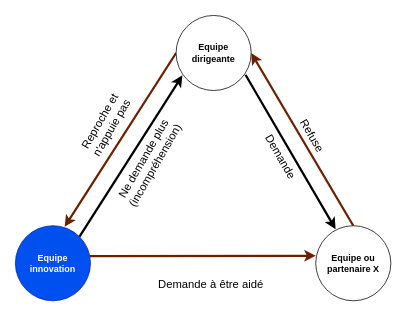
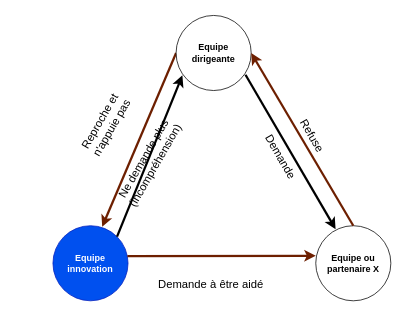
  <mxCell id="0" />
  <mxCell id="1" parent="0" />
  <mxCell id="2" value="" style="endArrow=none;html=1;rounded=0;strokeWidth=3;entryX=0;entryY=0.5;entryDx=0;entryDy=0;exitX=0.656;exitY=0.014;exitDx=0;exitDy=0;exitPerimeter=0;startArrow=classic;startFill=1;endFill=0;fillColor=#a0522d;strokeColor=#6D1F00;" parent="1" source="4" target="3" edge="1"><mxGeometry width="50" height="50" relative="1" as="geometry"><mxPoint x="-60" y="320" as="sourcePoint" /><mxPoint x="-60" y="80" as="targetPoint" /></mxGeometry></mxCell>
  <mxCell id="3" value="&lt;b&gt;Equipe&lt;br&gt;dirigeante&lt;br&gt;&lt;/b&gt;" style="ellipse;whiteSpace=wrap;html=1;aspect=fixed;" parent="1" vertex="1"><mxGeometry x="234" y="20" width="100" height="100" as="geometry" /></mxCell>
- <mxCell id="4" value="&lt;b&gt;Equipe&lt;br&gt;innovation&lt;/b&gt;" style="ellipse;whiteSpace=wrap;html=1;aspect=fixed;fillColor=#0050ef;fontColor=#ffffff;strokeColor=#001DBC;" parent="1" vertex="1"><mxGeometry x="20" y="300" width="100" height="100" as="geometry" /></mxCell>
+ <mxCell id="4" value="&lt;b&gt;Equipe&lt;br&gt;innovation&lt;/b&gt;" style="ellipse;whiteSpace=wrap;html=1;aspect=fixed;fillColor=#0050ef;fontColor=#ffffff;strokeColor=#001DBC;" parent="1" vertex="1"><mxGeometry x="70" y="300" width="100" height="100" as="geometry" /></mxCell>
  <mxCell id="5" value="&lt;b&gt;Equipe ou partenaire X&lt;/b&gt;" style="ellipse;whiteSpace=wrap;html=1;aspect=fixed;" parent="1" vertex="1"><mxGeometry x="420" y="300" width="100" height="100" as="geometry" /></mxCell>
  <mxCell id="6" value="" style="endArrow=none;html=1;rounded=0;strokeWidth=3;entryX=1;entryY=0;entryDx=0;entryDy=0;exitX=0.084;exitY=0.798;exitDx=0;exitDy=0;startArrow=classic;startFill=1;endFill=0;exitPerimeter=0;" parent="1" source="3" target="4" edge="1"><mxGeometry width="50" height="50" relative="1" as="geometry"><mxPoint x="200" y="340" as="sourcePoint" /><mxPoint x="304" y="230" as="targetPoint" /></mxGeometry></mxCell>
  <mxCell id="7" value="" style="endArrow=classic;html=1;rounded=0;strokeWidth=3;exitX=0.992;exitY=0.406;exitDx=0;exitDy=0;exitPerimeter=0;fontSize=15;fillColor=#a0522d;strokeColor=#6D1F00;" parent="1" source="4" edge="1"><mxGeometry width="50" height="50" relative="1" as="geometry"><mxPoint x="200" y="420" as="sourcePoint" /><mxPoint x="420" y="340" as="targetPoint" /></mxGeometry></mxCell>
  <mxCell id="8" value="Demande à être aidé" style="text;html=1;strokeColor=none;fillColor=none;align=center;verticalAlign=middle;whiteSpace=wrap;rounded=0;fontSize=15;" parent="1" vertex="1"><mxGeometry x="196" y="363" width="169" height="30" as="geometry" /></mxCell>
  <mxCell id="9" value="" style="endArrow=none;html=1;rounded=0;strokeWidth=3;entryX=0.5;entryY=0;entryDx=0;entryDy=0;exitX=1;exitY=0.5;exitDx=0;exitDy=0;startArrow=classic;startFill=1;endFill=0;fillColor=#a0522d;strokeColor=#6D1F00;" parent="1" source="3" target="5" edge="1"><mxGeometry width="50" height="50" relative="1" as="geometry"><mxPoint x="95.6" y="311.4" as="sourcePoint" /><mxPoint x="246" y="99.4" as="targetPoint" /></mxGeometry></mxCell>
  <mxCell id="10" value="" style="endArrow=none;html=1;rounded=0;strokeWidth=3;entryX=0.924;entryY=0.79;entryDx=0;entryDy=0;exitX=0.264;exitY=0.046;exitDx=0;exitDy=0;exitPerimeter=0;endFill=0;startArrow=classic;startFill=1;entryPerimeter=0;" parent="1" source="5" target="3" edge="1"><mxGeometry width="50" height="50" relative="1" as="geometry"><mxPoint x="258.645" y="115.355" as="sourcePoint" /><mxPoint x="115.355" y="324.645" as="targetPoint" /></mxGeometry></mxCell>
  <mxCell id="11" value="Refuse" style="text;html=1;strokeColor=none;fillColor=none;align=center;verticalAlign=middle;whiteSpace=wrap;rounded=0;rotation=60;fontSize=15;" parent="1" vertex="1"><mxGeometry x="376" y="165" width="80" height="30" as="geometry" /></mxCell>
  <mxCell id="12" value="Demande" style="text;html=1;strokeColor=none;fillColor=none;align=center;verticalAlign=middle;whiteSpace=wrap;rounded=0;rotation=60;fontSize=15;" parent="1" vertex="1"><mxGeometry x="334" y="193" width="80" height="30" as="geometry" /></mxCell>
  <mxCell id="13" value="Ne demande plus&lt;br style=&quot;font-size: 15px;&quot;&gt;(incompréhension)" style="text;html=1;strokeColor=none;fillColor=none;align=center;verticalAlign=middle;whiteSpace=wrap;rounded=0;rotation=-60;fontSize=15;" parent="1" vertex="1"><mxGeometry x="140" y="200" width="116" height="30" as="geometry" /></mxCell>
  <mxCell id="14" value="Reproche et &lt;br style=&quot;font-size: 15px;&quot;&gt;n'appuie pas" style="text;html=1;strokeColor=none;fillColor=none;align=center;verticalAlign=middle;whiteSpace=wrap;rounded=0;rotation=-60;fontSize=15;" parent="1" vertex="1"><mxGeometry x="60" y="150" width="160" height="30" as="geometry" /></mxCell>
